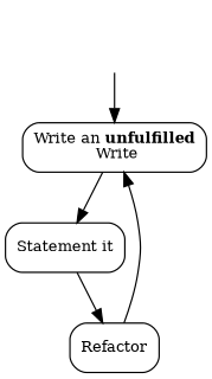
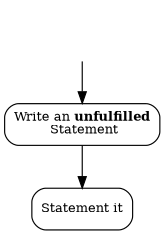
  digraph {
    fontname=Ubuntu
    fontsize=11
    splines=true
    node [fontsize=11 shape=Mrecord]
    edge [fontsize=11]
-   n1 [label=<Write an <B>unfulfilled</B><br/> Write>]
+   n1 [label=<Write an <B>unfulfilled</B><br/> Statement>]
    n2 [label="Statement it"]
-   n3 [label=Refactor]
    Begin [height=0.1 shape=square style=invisible width=0.1]
    n1 -> n2
-   n2 -> n3
-   n3 -> n1
    Begin -> n1
  }
